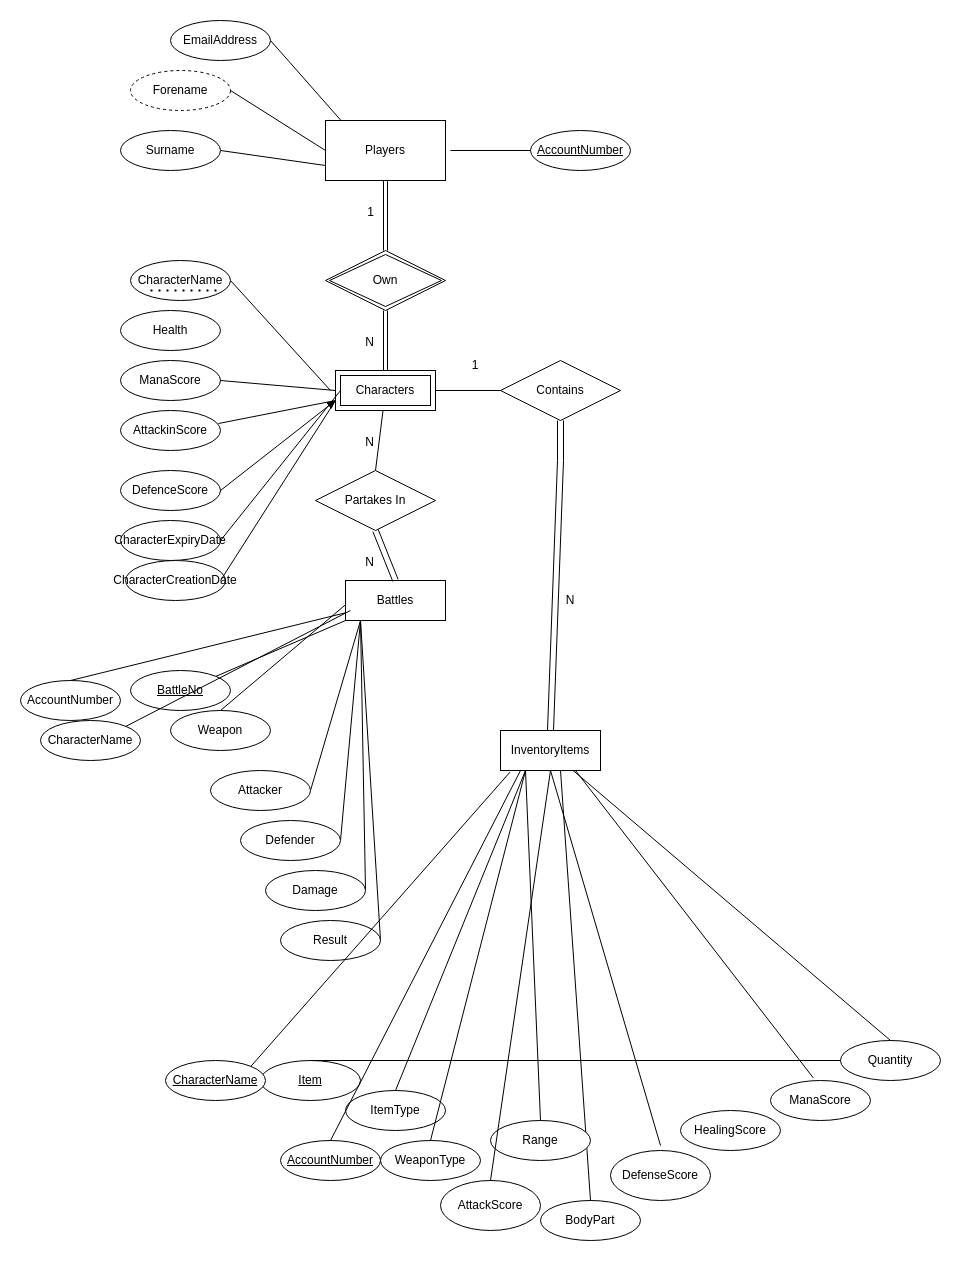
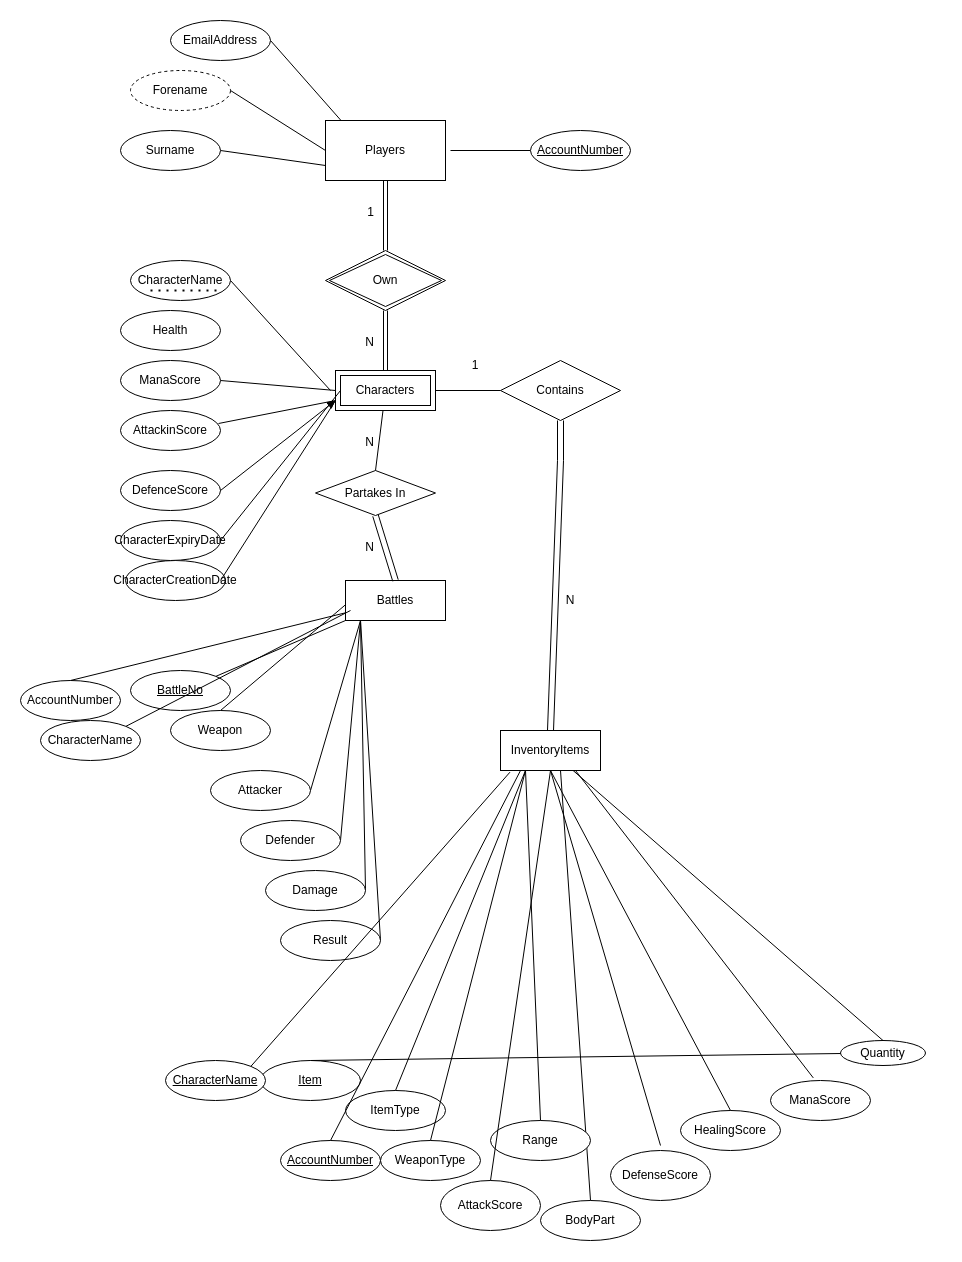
  <mxCell id="0" />
  <mxCell id="1" parent="0" />
  <mxCell id="2" value="Players" style="rounded=0;whiteSpace=wrap;html=1;" parent="1" vertex="1"><mxGeometry x="325" y="120" width="120" height="60" as="geometry" /></mxCell>
  <mxCell id="3" value="Own" style="shape=rhombus;double=1;perimeter=rhombusPerimeter;whiteSpace=wrap;html=1;align=center;" parent="1" vertex="1"><mxGeometry x="325" y="250" width="120" height="60" as="geometry" /></mxCell>
  <mxCell id="4" value="Characters" style="shape=ext;margin=3;double=1;whiteSpace=wrap;html=1;align=center;" parent="1" vertex="1"><mxGeometry x="335" y="370" width="100" height="40" as="geometry" /></mxCell>
  <mxCell id="5" value="" style="shape=link;html=1;rounded=0;entryX=0.5;entryY=0;entryDx=0;entryDy=0;width=6;exitX=0.5;exitY=1;exitDx=0;exitDy=0;" parent="1" source="51" edge="1"><mxGeometry relative="1" as="geometry"><mxPoint x="580" y="450" as="sourcePoint" /><mxPoint x="550" y="730" as="targetPoint" /><Array as="points"><mxPoint x="560" y="460" /></Array></mxGeometry></mxCell>
  <mxCell id="6" value="" style="endArrow=none;html=1;rounded=0;entryX=0;entryY=0.5;entryDx=0;entryDy=0;exitX=1;exitY=0.5;exitDx=0;exitDy=0;" parent="1" source="7" target="2" edge="1"><mxGeometry relative="1" as="geometry"><mxPoint x="210" y="150" as="sourcePoint" /><mxPoint x="310" y="149.5" as="targetPoint" /></mxGeometry></mxCell>
  <mxCell id="7" value="Forename" style="ellipse;whiteSpace=wrap;html=1;align=center;dashed=1;" parent="1" vertex="1"><mxGeometry x="130" y="70" width="100" height="40" as="geometry" /></mxCell>
  <mxCell id="8" value="" style="endArrow=none;html=1;rounded=0;entryX=0;entryY=0.75;entryDx=0;entryDy=0;exitX=1;exitY=0.5;exitDx=0;exitDy=0;" parent="1" source="9" target="2" edge="1"><mxGeometry relative="1" as="geometry"><mxPoint x="210" y="210" as="sourcePoint" /><mxPoint x="325" y="210" as="targetPoint" /></mxGeometry></mxCell>
  <mxCell id="9" value="Surname" style="ellipse;whiteSpace=wrap;html=1;align=center;" parent="1" vertex="1"><mxGeometry x="120" y="130" width="100" height="40" as="geometry" /></mxCell>
  <mxCell id="10" value="" style="endArrow=none;html=1;rounded=0;entryX=0;entryY=0.5;entryDx=0;entryDy=0;startArrow=none;" parent="1" source="12" edge="1"><mxGeometry relative="1" as="geometry"><mxPoint x="450" y="150" as="sourcePoint" /><mxPoint x="610" y="159.5" as="targetPoint" /></mxGeometry></mxCell>
  <mxCell id="11" value="" style="endArrow=none;html=1;rounded=0;entryX=0;entryY=0.5;entryDx=0;entryDy=0;" parent="1" target="12" edge="1"><mxGeometry relative="1" as="geometry"><mxPoint x="450" y="150" as="sourcePoint" /><mxPoint x="610" y="159.5" as="targetPoint" /></mxGeometry></mxCell>
  <mxCell id="12" value="&lt;u&gt;AccountNumber&lt;/u&gt;" style="ellipse;whiteSpace=wrap;html=1;align=center;" parent="1" vertex="1"><mxGeometry x="530" y="130" width="100" height="40" as="geometry" /></mxCell>
  <mxCell id="13" value="" style="endArrow=none;html=1;rounded=0;entryX=0.128;entryY=-0.003;entryDx=0;entryDy=0;entryPerimeter=0;" parent="1" target="2" edge="1"><mxGeometry relative="1" as="geometry"><mxPoint x="270" y="40" as="sourcePoint" /><mxPoint x="385" y="40" as="targetPoint" /></mxGeometry></mxCell>
  <mxCell id="14" value="EmailAddress" style="ellipse;whiteSpace=wrap;html=1;align=center;" parent="1" vertex="1"><mxGeometry x="170" y="20" width="100" height="40" as="geometry" /></mxCell>
  <mxCell id="15" value="" style="endArrow=none;html=1;rounded=0;exitX=1;exitY=0.5;exitDx=0;exitDy=0;" parent="1" source="16" edge="1"><mxGeometry relative="1" as="geometry"><mxPoint x="220" y="340" as="sourcePoint" /><mxPoint x="330" y="390" as="targetPoint" /></mxGeometry></mxCell>
  <mxCell id="16" value="CharacterName" style="ellipse;whiteSpace=wrap;html=1;align=center;" parent="1" vertex="1"><mxGeometry x="130" y="260" width="100" height="40" as="geometry" /></mxCell>
  <mxCell id="17" value="Health" style="ellipse;whiteSpace=wrap;html=1;align=center;" parent="1" vertex="1"><mxGeometry x="120" y="310" width="100" height="40" as="geometry" /></mxCell>
  <mxCell id="18" value="" style="endArrow=none;html=1;rounded=0;entryX=0;entryY=0.5;entryDx=0;entryDy=0;exitX=1;exitY=0.5;exitDx=0;exitDy=0;" parent="1" source="45" target="4" edge="1"><mxGeometry relative="1" as="geometry"><mxPoint x="220" y="540" as="sourcePoint" /><mxPoint x="345" y="640" as="targetPoint" /></mxGeometry></mxCell>
  <mxCell id="19" value="" style="endArrow=none;html=1;rounded=0;entryX=0.25;entryY=1;entryDx=0;entryDy=0;" parent="1" edge="1"><mxGeometry relative="1" as="geometry"><mxPoint x="310" y="790" as="sourcePoint" /><mxPoint x="360" y="620" as="targetPoint" /></mxGeometry></mxCell>
  <mxCell id="20" value="Attacker" style="ellipse;whiteSpace=wrap;html=1;align=center;" parent="1" vertex="1"><mxGeometry x="210" y="770" width="100" height="40" as="geometry" /></mxCell>
  <mxCell id="21" value="" style="endArrow=none;html=1;rounded=0;exitX=1;exitY=0.5;exitDx=0;exitDy=0;entryX=0.25;entryY=1;entryDx=0;entryDy=0;" parent="1" source="22" edge="1"><mxGeometry relative="1" as="geometry"><mxPoint x="320" y="890" as="sourcePoint" /><mxPoint x="360" y="620" as="targetPoint" /></mxGeometry></mxCell>
  <mxCell id="22" value="Defender" style="ellipse;whiteSpace=wrap;html=1;align=center;" parent="1" vertex="1"><mxGeometry x="240" y="820" width="100" height="40" as="geometry" /></mxCell>
  <mxCell id="23" value="" style="endArrow=none;html=1;rounded=0;exitX=1;exitY=0.5;exitDx=0;exitDy=0;entryX=0.25;entryY=1;entryDx=0;entryDy=0;" parent="1" source="24" edge="1"><mxGeometry relative="1" as="geometry"><mxPoint x="345" y="940" as="sourcePoint" /><mxPoint x="360" y="620" as="targetPoint" /></mxGeometry></mxCell>
  <mxCell id="24" value="Damage" style="ellipse;whiteSpace=wrap;html=1;align=center;" parent="1" vertex="1"><mxGeometry x="265" y="870" width="100" height="40" as="geometry" /></mxCell>
  <mxCell id="25" value="" style="endArrow=none;html=1;rounded=0;exitX=1;exitY=0.5;exitDx=0;exitDy=0;entryX=0.25;entryY=1;entryDx=0;entryDy=0;" parent="1" source="26" edge="1"><mxGeometry relative="1" as="geometry"><mxPoint x="390" y="980" as="sourcePoint" /><mxPoint x="360" y="620" as="targetPoint" /></mxGeometry></mxCell>
  <mxCell id="26" value="Result" style="ellipse;whiteSpace=wrap;html=1;align=center;" parent="1" vertex="1"><mxGeometry x="280" y="920" width="100" height="40" as="geometry" /></mxCell>
  <mxCell id="27" value="ItemType" style="ellipse;whiteSpace=wrap;html=1;align=center;" parent="1" vertex="1"><mxGeometry x="345" y="1090" width="100" height="40" as="geometry" /></mxCell>
  <mxCell id="28" value="" style="endArrow=none;html=1;rounded=0;exitX=0.5;exitY=0;exitDx=0;exitDy=0;entryX=0.25;entryY=1;entryDx=0;entryDy=0;" parent="1" source="27" edge="1"><mxGeometry relative="1" as="geometry"><mxPoint x="420" y="1025" as="sourcePoint" /><mxPoint x="525" y="770" as="targetPoint" /></mxGeometry></mxCell>
  <mxCell id="29" value="WeaponType" style="ellipse;whiteSpace=wrap;html=1;align=center;" parent="1" vertex="1"><mxGeometry x="380" y="1140" width="100" height="40" as="geometry" /></mxCell>
  <mxCell id="30" value="" style="endArrow=none;html=1;rounded=0;exitX=0.5;exitY=0;exitDx=0;exitDy=0;entryX=0.25;entryY=1;entryDx=0;entryDy=0;" parent="1" source="29" edge="1"><mxGeometry relative="1" as="geometry"><mxPoint x="530" y="1075" as="sourcePoint" /><mxPoint x="525" y="770" as="targetPoint" /></mxGeometry></mxCell>
  <mxCell id="31" value="&lt;u&gt;Item&lt;/u&gt;" style="ellipse;whiteSpace=wrap;html=1;align=center;" parent="1" vertex="1"><mxGeometry x="260" y="1060" width="100" height="40" as="geometry" /></mxCell>
- <mxCell id="32" value="Quantity" style="ellipse;whiteSpace=wrap;html=1;align=center;" parent="1" vertex="1"><mxGeometry x="840" y="1040" width="100" height="40" as="geometry" /></mxCell>
+ <mxCell id="32" value="Quantity" style="ellipse;whiteSpace=wrap;html=1;align=center;" parent="1" vertex="1"><mxGeometry x="840" y="1040" width="85" height="25" as="geometry" /></mxCell>
  <mxCell id="33" value="" style="endArrow=none;html=1;rounded=0;exitX=0.5;exitY=0;exitDx=0;exitDy=0;" parent="1" source="32" edge="1"><mxGeometry relative="1" as="geometry"><mxPoint x="794" y="1110" as="sourcePoint" /><mxPoint x="572.581" y="770" as="targetPoint" /></mxGeometry></mxCell>
  <mxCell id="34" value="" style="endArrow=none;html=1;rounded=0;exitX=0.428;exitY=-0.065;exitDx=0;exitDy=0;exitPerimeter=0;entryX=0.75;entryY=1;entryDx=0;entryDy=0;" parent="1" source="35" target="53" edge="1"><mxGeometry relative="1" as="geometry"><mxPoint x="984" y="1030" as="sourcePoint" /><mxPoint x="570" y="800" as="targetPoint" /></mxGeometry></mxCell>
  <mxCell id="35" value="ManaScore" style="ellipse;whiteSpace=wrap;html=1;align=center;" parent="1" vertex="1"><mxGeometry x="770" y="1080" width="100" height="40" as="geometry" /></mxCell>
  <mxCell id="36" value="DefenseScore" style="ellipse;whiteSpace=wrap;html=1;align=center;" parent="1" vertex="1"><mxGeometry x="610" y="1150" width="100" height="50" as="geometry" /></mxCell>
  <mxCell id="37" value="" style="endArrow=none;html=1;rounded=0;exitX=0.5;exitY=0;exitDx=0;exitDy=0;entryX=0.5;entryY=1;entryDx=0;entryDy=0;" parent="1" edge="1"><mxGeometry relative="1" as="geometry"><mxPoint x="660" y="1145" as="sourcePoint" /><mxPoint x="550" y="770" as="targetPoint" /></mxGeometry></mxCell>
  <mxCell id="38" value="BodyPart" style="ellipse;whiteSpace=wrap;html=1;align=center;" parent="1" vertex="1"><mxGeometry x="540" y="1200" width="100" height="40" as="geometry" /></mxCell>
  <mxCell id="39" value="" style="endArrow=none;html=1;rounded=0;exitX=0.5;exitY=0;exitDx=0;exitDy=0;entryX=0.6;entryY=1;entryDx=0;entryDy=0;entryPerimeter=0;" parent="1" source="38" edge="1"><mxGeometry relative="1" as="geometry"><mxPoint x="590" y="1190" as="sourcePoint" /><mxPoint x="560" y="770" as="targetPoint" /></mxGeometry></mxCell>
  <mxCell id="40" value="Range" style="ellipse;whiteSpace=wrap;html=1;align=center;" parent="1" vertex="1"><mxGeometry x="490" y="1120" width="100" height="40" as="geometry" /></mxCell>
  <mxCell id="41" value="" style="endArrow=none;html=1;rounded=0;exitX=0.5;exitY=0;exitDx=0;exitDy=0;entryX=0.25;entryY=1;entryDx=0;entryDy=0;" parent="1" source="40" target="53" edge="1"><mxGeometry relative="1" as="geometry"><mxPoint x="480" y="1170" as="sourcePoint" /><mxPoint x="540" y="800" as="targetPoint" /></mxGeometry></mxCell>
  <mxCell id="42" value="" style="endArrow=none;html=1;rounded=0;exitX=0.5;exitY=0;exitDx=0;exitDy=0;startArrow=none;" parent="1" source="53" edge="1"><mxGeometry relative="1" as="geometry"><mxPoint x="770" y="985" as="sourcePoint" /><mxPoint x="570.769" y="770" as="targetPoint" /></mxGeometry></mxCell>
  <mxCell id="43" value="HealingScore" style="ellipse;whiteSpace=wrap;html=1;align=center;" parent="1" vertex="1"><mxGeometry x="680" y="1110" width="100" height="40" as="geometry" /></mxCell>
+ <mxCell id="44" value="" style="endArrow=none;html=1;rounded=0;exitX=0.5;exitY=0;exitDx=0;exitDy=0;entryX=0.5;entryY=1;entryDx=0;entryDy=0;" parent="1" source="43" target="53" edge="1"><mxGeometry relative="1" as="geometry"><mxPoint x="810" y="1137" as="sourcePoint" /><mxPoint x="557" y="800" as="targetPoint" /></mxGeometry></mxCell>
  <mxCell id="45" value="ManaScore" style="ellipse;whiteSpace=wrap;html=1;align=center;" parent="1" vertex="1"><mxGeometry x="120" y="360" width="100" height="40" as="geometry" /></mxCell>
  <mxCell id="46" value="Weapon" style="ellipse;whiteSpace=wrap;html=1;align=center;" parent="1" vertex="1"><mxGeometry x="170" y="710" width="100" height="40" as="geometry" /></mxCell>
  <mxCell id="47" value="" style="endArrow=none;html=1;rounded=0;exitX=0.5;exitY=0;exitDx=0;exitDy=0;" parent="1" source="46" edge="1"><mxGeometry relative="1" as="geometry"><mxPoint x="110" y="720" as="sourcePoint" /><mxPoint x="350" y="600" as="targetPoint" /></mxGeometry></mxCell>
  <mxCell id="48" value="CharacterCreationDate" style="ellipse;whiteSpace=wrap;html=1;align=center;" parent="1" vertex="1"><mxGeometry x="125" y="560" width="100" height="40" as="geometry" /></mxCell>
  <mxCell id="49" value="" style="endArrow=none;html=1;rounded=0;entryX=0;entryY=0.75;entryDx=0;entryDy=0;exitX=1;exitY=0.5;exitDx=0;exitDy=0;" parent="1" target="4" edge="1"><mxGeometry relative="1" as="geometry"><mxPoint x="220" y="580" as="sourcePoint" /><mxPoint x="335" y="430" as="targetPoint" /></mxGeometry></mxCell>
  <mxCell id="50" value="" style="endArrow=none;html=1;rounded=0;exitX=1;exitY=0.5;exitDx=0;exitDy=0;startArrow=none;" parent="1" source="56" edge="1"><mxGeometry relative="1" as="geometry"><mxPoint x="55" y="470" as="sourcePoint" /><mxPoint x="340" y="390" as="targetPoint" /></mxGeometry></mxCell>
  <mxCell id="51" value="Contains" style="shape=rhombus;perimeter=rhombusPerimeter;whiteSpace=wrap;html=1;align=center;" parent="1" vertex="1"><mxGeometry x="500" y="360" width="120" height="60" as="geometry" /></mxCell>
  <mxCell id="52" value="" style="endArrow=none;html=1;rounded=0;exitX=0.5;exitY=0;exitDx=0;exitDy=0;" parent="1" source="31" target="32" edge="1"><mxGeometry relative="1" as="geometry"><mxPoint x="820" y="1010" as="sourcePoint" /><mxPoint x="570.769" y="770" as="targetPoint" /></mxGeometry></mxCell>
  <mxCell id="53" value="InventoryItems" style="whiteSpace=wrap;html=1;align=center;" parent="1" vertex="1"><mxGeometry x="500" y="730" width="100" height="40" as="geometry" /></mxCell>
- <mxCell id="54" value="Partakes In" style="shape=rhombus;perimeter=rhombusPerimeter;whiteSpace=wrap;html=1;align=center;" parent="1" vertex="1"><mxGeometry x="315" y="470" width="120" height="60" as="geometry" /></mxCell>
+ <mxCell id="54" value="Partakes In" style="shape=rhombus;perimeter=rhombusPerimeter;whiteSpace=wrap;html=1;align=center;" parent="1" vertex="1"><mxGeometry x="315" y="470" width="120" height="45" as="geometry" /></mxCell>
  <mxCell id="55" value="Battles" style="whiteSpace=wrap;html=1;align=center;" parent="1" vertex="1"><mxGeometry x="345" y="580" width="100" height="40" as="geometry" /></mxCell>
  <mxCell id="56" value="CharacterExpiryDate" style="ellipse;whiteSpace=wrap;html=1;align=center;" parent="1" vertex="1"><mxGeometry x="120" y="520" width="100" height="40" as="geometry" /></mxCell>
  <mxCell id="57" value="&lt;u&gt;CharacterName&lt;/u&gt;" style="ellipse;whiteSpace=wrap;html=1;align=center;" parent="1" vertex="1"><mxGeometry x="165" y="1060" width="100" height="40" as="geometry" /></mxCell>
  <mxCell id="58" value="" style="endArrow=none;html=1;rounded=0;exitX=1;exitY=0;exitDx=0;exitDy=0;entryX=0.095;entryY=1.041;entryDx=0;entryDy=0;entryPerimeter=0;" parent="1" source="57" target="53" edge="1"><mxGeometry relative="1" as="geometry"><mxPoint x="277.5" y="1080" as="sourcePoint" /><mxPoint x="492.5" y="730" as="targetPoint" /></mxGeometry></mxCell>
  <mxCell id="59" value="&lt;u&gt;BattleNo&lt;/u&gt;" style="ellipse;whiteSpace=wrap;html=1;align=center;" parent="1" vertex="1"><mxGeometry x="130" y="670" width="100" height="40" as="geometry" /></mxCell>
  <mxCell id="60" value="" style="endArrow=none;html=1;rounded=0;exitX=1;exitY=0;exitDx=0;exitDy=0;entryX=0;entryY=1;entryDx=0;entryDy=0;" parent="1" source="59" target="55" edge="1"><mxGeometry relative="1" as="geometry"><mxPoint x="155" y="830" as="sourcePoint" /><mxPoint x="270" y="920" as="targetPoint" /></mxGeometry></mxCell>
  <mxCell id="61" value="" style="shape=link;html=1;rounded=0;exitX=0.5;exitY=1;exitDx=0;exitDy=0;" parent="1" source="3" target="4" edge="1"><mxGeometry relative="1" as="geometry"><mxPoint x="410" y="320" as="sourcePoint" /><mxPoint x="880" y="450" as="targetPoint" /></mxGeometry></mxCell>
  <mxCell id="62" value="1" style="resizable=0;html=1;whiteSpace=wrap;align=right;verticalAlign=bottom;" parent="61" connectable="0" vertex="1"><mxGeometry x="1" relative="1" as="geometry"><mxPoint x="-10" y="-150" as="offset" /></mxGeometry></mxCell>
  <mxCell id="63" value="" style="shape=link;html=1;rounded=0;exitX=0.5;exitY=0;exitDx=0;exitDy=0;entryX=0.5;entryY=1;entryDx=0;entryDy=0;" parent="1" source="3" target="2" edge="1"><mxGeometry relative="1" as="geometry"><mxPoint x="350" y="220" as="sourcePoint" /><mxPoint x="510" y="220" as="targetPoint" /></mxGeometry></mxCell>
  <mxCell id="64" value="N" style="resizable=0;html=1;whiteSpace=wrap;align=right;verticalAlign=bottom;" parent="63" connectable="0" vertex="1"><mxGeometry x="1" relative="1" as="geometry"><mxPoint x="-10" y="170" as="offset" /></mxGeometry></mxCell>
  <mxCell id="65" value="" style="endArrow=none;html=1;rounded=0;exitX=0.5;exitY=0;exitDx=0;exitDy=0;" parent="1" source="54" target="4" edge="1"><mxGeometry relative="1" as="geometry"><mxPoint x="410" y="470" as="sourcePoint" /><mxPoint x="510" y="490" as="targetPoint" /></mxGeometry></mxCell>
  <mxCell id="66" value="N" style="resizable=0;html=1;whiteSpace=wrap;align=right;verticalAlign=bottom;" parent="65" connectable="0" vertex="1"><mxGeometry x="1" relative="1" as="geometry"><mxPoint x="-7" y="40" as="offset" /></mxGeometry></mxCell>
  <mxCell id="67" value="" style="shape=link;html=1;rounded=0;width=5.714;exitX=0.5;exitY=0;exitDx=0;exitDy=0;entryX=0.5;entryY=1;entryDx=0;entryDy=0;" parent="1" source="55" target="54" edge="1"><mxGeometry relative="1" as="geometry"><mxPoint x="335" y="570" as="sourcePoint" /><mxPoint x="495" y="570" as="targetPoint" /></mxGeometry></mxCell>
  <mxCell id="68" value="N" style="resizable=0;html=1;whiteSpace=wrap;align=right;verticalAlign=bottom;" parent="67" connectable="0" vertex="1"><mxGeometry x="1" relative="1" as="geometry"><mxPoint y="40" as="offset" /></mxGeometry></mxCell>
  <mxCell id="69" value="AttackScore" style="ellipse;whiteSpace=wrap;html=1;align=center;" parent="1" vertex="1"><mxGeometry x="440" y="1180" width="100" height="50" as="geometry" /></mxCell>
  <mxCell id="70" value="" style="endArrow=none;html=1;rounded=0;exitX=0.5;exitY=0;exitDx=0;exitDy=0;entryX=0.5;entryY=1;entryDx=0;entryDy=0;" parent="1" source="69" target="53" edge="1"><mxGeometry relative="1" as="geometry"><mxPoint x="600" y="1210" as="sourcePoint" /><mxPoint x="570" y="780" as="targetPoint" /></mxGeometry></mxCell>
  <mxCell id="71" value="AttackinScore" style="ellipse;whiteSpace=wrap;html=1;align=center;" parent="1" vertex="1"><mxGeometry x="120" y="410" width="100" height="40" as="geometry" /></mxCell>
  <mxCell id="72" value="" style="endArrow=none;html=1;rounded=0;entryX=0;entryY=0.75;entryDx=0;entryDy=0;exitX=0.98;exitY=0.325;exitDx=0;exitDy=0;exitPerimeter=0;" parent="1" source="71" target="4" edge="1"><mxGeometry relative="1" as="geometry"><mxPoint x="232.5" y="410" as="sourcePoint" /><mxPoint x="347.5" y="420" as="targetPoint" /></mxGeometry></mxCell>
  <mxCell id="73" value="DefenceScore" style="ellipse;whiteSpace=wrap;html=1;align=center;" parent="1" vertex="1"><mxGeometry x="120" y="470" width="100" height="40" as="geometry" /></mxCell>
  <mxCell id="74" value="" style="endArrow=block;html=1;rounded=0;entryX=0;entryY=0.75;entryDx=0;entryDy=0;exitX=1;exitY=0.5;exitDx=0;exitDy=0;" parent="1" source="73" target="4" edge="1"><mxGeometry relative="1" as="geometry"><mxPoint x="228" y="433" as="sourcePoint" /><mxPoint x="345" y="410" as="targetPoint" /></mxGeometry></mxCell>
  <mxCell id="75" value="" style="endArrow=none;dashed=1;html=1;dashPattern=1 3;strokeWidth=2;rounded=0;" parent="1" edge="1"><mxGeometry width="50" height="50" relative="1" as="geometry"><mxPoint x="150" y="290" as="sourcePoint" /><mxPoint x="220" y="290" as="targetPoint" /></mxGeometry></mxCell>
  <mxCell id="76" value="" style="endArrow=none;html=1;rounded=0;exitX=1;exitY=0.5;exitDx=0;exitDy=0;entryX=0;entryY=0.5;entryDx=0;entryDy=0;" parent="1" source="4" target="51" edge="1"><mxGeometry relative="1" as="geometry"><mxPoint x="490" y="330" as="sourcePoint" /><mxPoint x="650" y="330" as="targetPoint" /></mxGeometry></mxCell>
  <mxCell id="77" value="1" style="text;html=1;strokeColor=none;fillColor=none;align=center;verticalAlign=middle;whiteSpace=wrap;rounded=0;" parent="1" vertex="1"><mxGeometry x="445" y="350" width="60" height="30" as="geometry" /></mxCell>
  <mxCell id="78" value="N" style="text;html=1;strokeColor=none;fillColor=none;align=center;verticalAlign=middle;whiteSpace=wrap;rounded=0;" parent="1" vertex="1"><mxGeometry x="540" y="585" width="60" height="30" as="geometry" /></mxCell>
  <mxCell id="79" value="&lt;u&gt;AccountNumber&lt;/u&gt;" style="ellipse;whiteSpace=wrap;html=1;align=center;" parent="1" vertex="1"><mxGeometry x="280" y="1140" width="100" height="40" as="geometry" /></mxCell>
  <mxCell id="80" value="" style="endArrow=none;html=1;rounded=0;exitX=0.5;exitY=0;exitDx=0;exitDy=0;" parent="1" source="79" edge="1"><mxGeometry relative="1" as="geometry"><mxPoint x="420" y="1090" as="sourcePoint" /><mxPoint x="520" y="770" as="targetPoint" /></mxGeometry></mxCell>
  <mxCell id="81" value="CharacterName" style="ellipse;whiteSpace=wrap;html=1;align=center;" parent="1" vertex="1"><mxGeometry x="40" y="720" width="100" height="40" as="geometry" /></mxCell>
  <mxCell id="82" value="AccountNumber" style="ellipse;whiteSpace=wrap;html=1;align=center;" parent="1" vertex="1"><mxGeometry x="20" y="680" width="100" height="40" as="geometry" /></mxCell>
  <mxCell id="83" value="" style="endArrow=none;html=1;rounded=0;exitX=0.5;exitY=0;exitDx=0;exitDy=0;" parent="1" source="82" target="55" edge="1"><mxGeometry relative="1" as="geometry"><mxPoint x="105" y="656" as="sourcePoint" /><mxPoint x="235" y="600" as="targetPoint" /></mxGeometry></mxCell>
  <mxCell id="84" value="" style="endArrow=none;html=1;rounded=0;exitX=1;exitY=0;exitDx=0;exitDy=0;" parent="1" source="81" edge="1"><mxGeometry relative="1" as="geometry"><mxPoint x="235" y="696" as="sourcePoint" /><mxPoint x="350" y="610" as="targetPoint" /></mxGeometry></mxCell>
